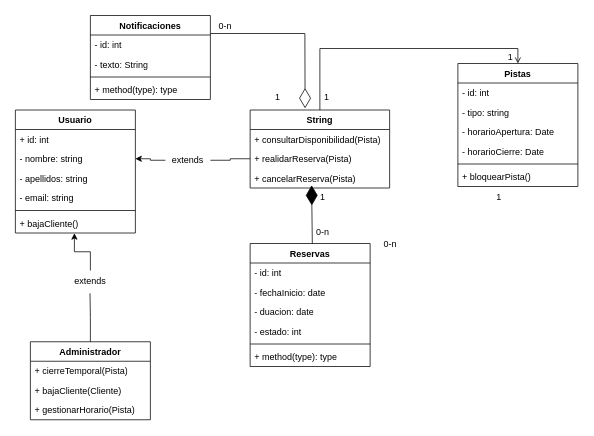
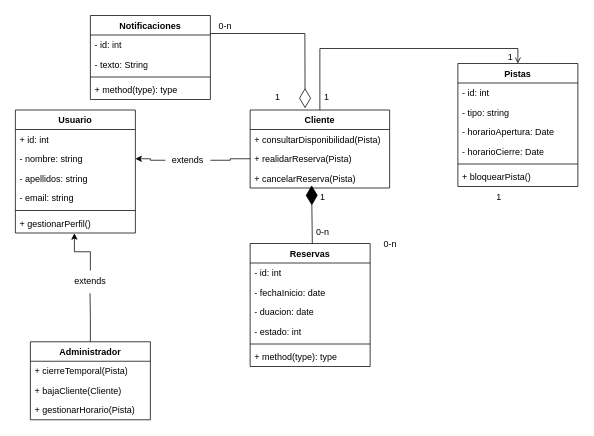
  <mxCell id="0" />
  <mxCell id="1" parent="0" />
  <mxCell id="2" value="Usuario" style="swimlane;fontStyle=1;align=center;verticalAlign=top;childLayout=stackLayout;horizontal=1;startSize=26;horizontalStack=0;resizeParent=1;resizeParentMax=0;resizeLast=0;collapsible=1;marginBottom=0;whiteSpace=wrap;html=1;" vertex="1" parent="1"><mxGeometry x="20" y="146" width="160" height="164" as="geometry" /></mxCell>
  <mxCell id="3" value="+ id: int&lt;div&gt;&lt;br&gt;&lt;/div&gt;" style="text;strokeColor=none;fillColor=none;align=left;verticalAlign=top;spacingLeft=4;spacingRight=4;overflow=hidden;rotatable=0;points=[[0,0.5],[1,0.5]];portConstraint=eastwest;whiteSpace=wrap;html=1;" vertex="1" parent="2"><mxGeometry y="26" width="160" height="26" as="geometry" /></mxCell>
  <mxCell id="4" value="- nombre: string" style="text;strokeColor=none;fillColor=none;align=left;verticalAlign=top;spacingLeft=4;spacingRight=4;overflow=hidden;rotatable=0;points=[[0,0.5],[1,0.5]];portConstraint=eastwest;whiteSpace=wrap;html=1;" vertex="1" parent="2"><mxGeometry y="52" width="160" height="26" as="geometry" /></mxCell>
  <mxCell id="5" value="- apellidos: string" style="text;strokeColor=none;fillColor=none;align=left;verticalAlign=top;spacingLeft=4;spacingRight=4;overflow=hidden;rotatable=0;points=[[0,0.5],[1,0.5]];portConstraint=eastwest;whiteSpace=wrap;html=1;" vertex="1" parent="2"><mxGeometry y="78" width="160" height="26" as="geometry" /></mxCell>
  <mxCell id="6" value="- email: string" style="text;strokeColor=none;fillColor=none;align=left;verticalAlign=top;spacingLeft=4;spacingRight=4;overflow=hidden;rotatable=0;points=[[0,0.5],[1,0.5]];portConstraint=eastwest;whiteSpace=wrap;html=1;" vertex="1" parent="2"><mxGeometry y="104" width="160" height="26" as="geometry" /></mxCell>
  <mxCell id="7" value="" style="line;strokeWidth=1;fillColor=none;align=left;verticalAlign=middle;spacingTop=-1;spacingLeft=3;spacingRight=3;rotatable=0;labelPosition=right;points=[];portConstraint=eastwest;strokeColor=inherit;" vertex="1" parent="2"><mxGeometry y="130" width="160" height="8" as="geometry" /></mxCell>
- <mxCell id="8" value="+ bajaCliente()" style="text;strokeColor=none;fillColor=none;align=left;verticalAlign=top;spacingLeft=4;spacingRight=4;overflow=hidden;rotatable=0;points=[[0,0.5],[1,0.5]];portConstraint=eastwest;whiteSpace=wrap;html=1;" vertex="1" parent="2"><mxGeometry y="138" width="160" height="26" as="geometry" /></mxCell>
+ <mxCell id="8" value="+ gestionarPerfil()" style="text;strokeColor=none;fillColor=none;align=left;verticalAlign=top;spacingLeft=4;spacingRight=4;overflow=hidden;rotatable=0;points=[[0,0.5],[1,0.5]];portConstraint=eastwest;whiteSpace=wrap;html=1;" vertex="1" parent="2"><mxGeometry y="138" width="160" height="26" as="geometry" /></mxCell>
  <mxCell id="9" value="Administrador" style="swimlane;fontStyle=1;align=center;verticalAlign=top;childLayout=stackLayout;horizontal=1;startSize=26;horizontalStack=0;resizeParent=1;resizeParentMax=0;resizeLast=0;collapsible=1;marginBottom=0;whiteSpace=wrap;html=1;" vertex="1" parent="1"><mxGeometry x="40" y="455" width="160" height="104" as="geometry" /></mxCell>
  <mxCell id="10" value="+ cierreTemporal(Pista)" style="text;strokeColor=none;fillColor=none;align=left;verticalAlign=top;spacingLeft=4;spacingRight=4;overflow=hidden;rotatable=0;points=[[0,0.5],[1,0.5]];portConstraint=eastwest;whiteSpace=wrap;html=1;" vertex="1" parent="9"><mxGeometry y="26" width="160" height="26" as="geometry" /></mxCell>
  <mxCell id="11" value="+ bajaCliente(Cliente)" style="text;strokeColor=none;fillColor=none;align=left;verticalAlign=top;spacingLeft=4;spacingRight=4;overflow=hidden;rotatable=0;points=[[0,0.5],[1,0.5]];portConstraint=eastwest;whiteSpace=wrap;html=1;" vertex="1" parent="9"><mxGeometry y="52" width="160" height="26" as="geometry" /></mxCell>
  <mxCell id="12" value="+ gestionarHorario(Pista)" style="text;strokeColor=none;fillColor=none;align=left;verticalAlign=top;spacingLeft=4;spacingRight=4;overflow=hidden;rotatable=0;points=[[0,0.5],[1,0.5]];portConstraint=eastwest;whiteSpace=wrap;html=1;" vertex="1" parent="9"><mxGeometry y="78" width="160" height="26" as="geometry" /></mxCell>
  <mxCell id="13" style="edgeStyle=orthogonalEdgeStyle;rounded=0;orthogonalLoop=1;jettySize=auto;html=1;exitX=0.5;exitY=0;exitDx=0;exitDy=0;entryX=0.5;entryY=0;entryDx=0;entryDy=0;endArrow=open;" edge="1" parent="1" source="14" target="18"><mxGeometry relative="1" as="geometry" /></mxCell>
- <mxCell id="14" value="String" style="swimlane;fontStyle=1;align=center;verticalAlign=top;childLayout=stackLayout;horizontal=1;startSize=26;horizontalStack=0;resizeParent=1;resizeParentMax=0;resizeLast=0;collapsible=1;marginBottom=0;whiteSpace=wrap;html=1;" vertex="1" parent="1"><mxGeometry x="333" y="146" width="186" height="104" as="geometry" /></mxCell>
+ <mxCell id="14" value="Cliente" style="swimlane;fontStyle=1;align=center;verticalAlign=top;childLayout=stackLayout;horizontal=1;startSize=26;horizontalStack=0;resizeParent=1;resizeParentMax=0;resizeLast=0;collapsible=1;marginBottom=0;whiteSpace=wrap;html=1;" vertex="1" parent="1"><mxGeometry x="333" y="146" width="186" height="104" as="geometry" /></mxCell>
  <mxCell id="15" value="+ consultarDisponibilidad(Pista)" style="text;strokeColor=none;fillColor=none;align=left;verticalAlign=top;spacingLeft=4;spacingRight=4;overflow=hidden;rotatable=0;points=[[0,0.5],[1,0.5]];portConstraint=eastwest;whiteSpace=wrap;html=1;" vertex="1" parent="14"><mxGeometry y="26" width="186" height="26" as="geometry" /></mxCell>
  <mxCell id="16" value="+ realidarReserva(Pista)" style="text;strokeColor=none;fillColor=none;align=left;verticalAlign=top;spacingLeft=4;spacingRight=4;overflow=hidden;rotatable=0;points=[[0,0.5],[1,0.5]];portConstraint=eastwest;whiteSpace=wrap;html=1;" vertex="1" parent="14"><mxGeometry y="52" width="186" height="26" as="geometry" /></mxCell>
  <mxCell id="17" value="+ cancelarReserva(Pista)" style="text;strokeColor=none;fillColor=none;align=left;verticalAlign=top;spacingLeft=4;spacingRight=4;overflow=hidden;rotatable=0;points=[[0,0.5],[1,0.5]];portConstraint=eastwest;whiteSpace=wrap;html=1;" vertex="1" parent="14"><mxGeometry y="78" width="186" height="26" as="geometry" /></mxCell>
  <mxCell id="18" value="Pistas" style="swimlane;fontStyle=1;align=center;verticalAlign=top;childLayout=stackLayout;horizontal=1;startSize=26;horizontalStack=0;resizeParent=1;resizeParentMax=0;resizeLast=0;collapsible=1;marginBottom=0;whiteSpace=wrap;html=1;" vertex="1" parent="1"><mxGeometry x="610" y="84" width="160" height="164" as="geometry" /></mxCell>
  <mxCell id="19" value="- id: int" style="text;strokeColor=none;fillColor=none;align=left;verticalAlign=top;spacingLeft=4;spacingRight=4;overflow=hidden;rotatable=0;points=[[0,0.5],[1,0.5]];portConstraint=eastwest;whiteSpace=wrap;html=1;" vertex="1" parent="18"><mxGeometry y="26" width="160" height="26" as="geometry" /></mxCell>
  <mxCell id="20" value="- tipo: string" style="text;strokeColor=none;fillColor=none;align=left;verticalAlign=top;spacingLeft=4;spacingRight=4;overflow=hidden;rotatable=0;points=[[0,0.5],[1,0.5]];portConstraint=eastwest;whiteSpace=wrap;html=1;" vertex="1" parent="18"><mxGeometry y="52" width="160" height="26" as="geometry" /></mxCell>
  <mxCell id="21" value="- horarioApertura: Date" style="text;strokeColor=none;fillColor=none;align=left;verticalAlign=top;spacingLeft=4;spacingRight=4;overflow=hidden;rotatable=0;points=[[0,0.5],[1,0.5]];portConstraint=eastwest;whiteSpace=wrap;html=1;" vertex="1" parent="18"><mxGeometry y="78" width="160" height="26" as="geometry" /></mxCell>
  <mxCell id="22" value="- horarioCierre: Date" style="text;strokeColor=none;fillColor=none;align=left;verticalAlign=top;spacingLeft=4;spacingRight=4;overflow=hidden;rotatable=0;points=[[0,0.5],[1,0.5]];portConstraint=eastwest;whiteSpace=wrap;html=1;" vertex="1" parent="18"><mxGeometry y="104" width="160" height="26" as="geometry" /></mxCell>
  <mxCell id="23" value="" style="line;strokeWidth=1;fillColor=none;align=left;verticalAlign=middle;spacingTop=-1;spacingLeft=3;spacingRight=3;rotatable=0;labelPosition=right;points=[];portConstraint=eastwest;strokeColor=inherit;" vertex="1" parent="18"><mxGeometry y="130" width="160" height="8" as="geometry" /></mxCell>
  <mxCell id="24" value="+ bloquearPista()" style="text;strokeColor=none;fillColor=none;align=left;verticalAlign=top;spacingLeft=4;spacingRight=4;overflow=hidden;rotatable=0;points=[[0,0.5],[1,0.5]];portConstraint=eastwest;whiteSpace=wrap;html=1;" vertex="1" parent="18"><mxGeometry y="138" width="160" height="26" as="geometry" /></mxCell>
  <mxCell id="25" value="Reservas" style="swimlane;fontStyle=1;align=center;verticalAlign=top;childLayout=stackLayout;horizontal=1;startSize=26;horizontalStack=0;resizeParent=1;resizeParentMax=0;resizeLast=0;collapsible=1;marginBottom=0;whiteSpace=wrap;html=1;" vertex="1" parent="1"><mxGeometry x="333" y="324" width="160" height="164" as="geometry" /></mxCell>
  <mxCell id="26" value="- id: int" style="text;strokeColor=none;fillColor=none;align=left;verticalAlign=top;spacingLeft=4;spacingRight=4;overflow=hidden;rotatable=0;points=[[0,0.5],[1,0.5]];portConstraint=eastwest;whiteSpace=wrap;html=1;" vertex="1" parent="25"><mxGeometry y="26" width="160" height="26" as="geometry" /></mxCell>
  <mxCell id="27" value="- fechaInicio: date" style="text;strokeColor=none;fillColor=none;align=left;verticalAlign=top;spacingLeft=4;spacingRight=4;overflow=hidden;rotatable=0;points=[[0,0.5],[1,0.5]];portConstraint=eastwest;whiteSpace=wrap;html=1;" vertex="1" parent="25"><mxGeometry y="52" width="160" height="26" as="geometry" /></mxCell>
  <mxCell id="28" value="- duacion: date" style="text;strokeColor=none;fillColor=none;align=left;verticalAlign=top;spacingLeft=4;spacingRight=4;overflow=hidden;rotatable=0;points=[[0,0.5],[1,0.5]];portConstraint=eastwest;whiteSpace=wrap;html=1;" vertex="1" parent="25"><mxGeometry y="78" width="160" height="26" as="geometry" /></mxCell>
  <mxCell id="29" value="- estado: int" style="text;strokeColor=none;fillColor=none;align=left;verticalAlign=top;spacingLeft=4;spacingRight=4;overflow=hidden;rotatable=0;points=[[0,0.5],[1,0.5]];portConstraint=eastwest;whiteSpace=wrap;html=1;" vertex="1" parent="25"><mxGeometry y="104" width="160" height="26" as="geometry" /></mxCell>
  <mxCell id="30" value="" style="line;strokeWidth=1;fillColor=none;align=left;verticalAlign=middle;spacingTop=-1;spacingLeft=3;spacingRight=3;rotatable=0;labelPosition=right;points=[];portConstraint=eastwest;strokeColor=inherit;" vertex="1" parent="25"><mxGeometry y="130" width="160" height="8" as="geometry" /></mxCell>
  <mxCell id="31" value="+ method(type): type" style="text;strokeColor=none;fillColor=none;align=left;verticalAlign=top;spacingLeft=4;spacingRight=4;overflow=hidden;rotatable=0;points=[[0,0.5],[1,0.5]];portConstraint=eastwest;whiteSpace=wrap;html=1;" vertex="1" parent="25"><mxGeometry y="138" width="160" height="26" as="geometry" /></mxCell>
  <mxCell id="32" value="Notificaciones" style="swimlane;fontStyle=1;align=center;verticalAlign=top;childLayout=stackLayout;horizontal=1;startSize=26;horizontalStack=0;resizeParent=1;resizeParentMax=0;resizeLast=0;collapsible=1;marginBottom=0;whiteSpace=wrap;html=1;" vertex="1" parent="1"><mxGeometry x="120" y="20" width="160" height="112" as="geometry" /></mxCell>
  <mxCell id="33" value="- id: int&amp;nbsp;" style="text;strokeColor=none;fillColor=none;align=left;verticalAlign=top;spacingLeft=4;spacingRight=4;overflow=hidden;rotatable=0;points=[[0,0.5],[1,0.5]];portConstraint=eastwest;whiteSpace=wrap;html=1;" vertex="1" parent="32"><mxGeometry y="26" width="160" height="26" as="geometry" /></mxCell>
  <mxCell id="34" value="- texto: String" style="text;strokeColor=none;fillColor=none;align=left;verticalAlign=top;spacingLeft=4;spacingRight=4;overflow=hidden;rotatable=0;points=[[0,0.5],[1,0.5]];portConstraint=eastwest;whiteSpace=wrap;html=1;" vertex="1" parent="32"><mxGeometry y="52" width="160" height="26" as="geometry" /></mxCell>
  <mxCell id="35" value="" style="line;strokeWidth=1;fillColor=none;align=left;verticalAlign=middle;spacingTop=-1;spacingLeft=3;spacingRight=3;rotatable=0;labelPosition=right;points=[];portConstraint=eastwest;strokeColor=inherit;" vertex="1" parent="32"><mxGeometry y="78" width="160" height="8" as="geometry" /></mxCell>
  <mxCell id="36" value="+ method(type): type" style="text;strokeColor=none;fillColor=none;align=left;verticalAlign=top;spacingLeft=4;spacingRight=4;overflow=hidden;rotatable=0;points=[[0,0.5],[1,0.5]];portConstraint=eastwest;whiteSpace=wrap;html=1;" vertex="1" parent="32"><mxGeometry y="86" width="160" height="26" as="geometry" /></mxCell>
  <mxCell id="37" style="edgeStyle=orthogonalEdgeStyle;rounded=0;orthogonalLoop=1;jettySize=auto;html=1;exitX=0;exitY=0.5;exitDx=0;exitDy=0;entryX=1;entryY=0.5;entryDx=0;entryDy=0;" edge="1" parent="1" source="52" target="4"><mxGeometry relative="1" as="geometry" /></mxCell>
  <mxCell id="38" value="1" style="text;html=1;align=center;verticalAlign=middle;resizable=0;points=[];autosize=1;strokeColor=none;fillColor=none;" vertex="1" parent="1"><mxGeometry x="420" y="114" width="30" height="30" as="geometry" /></mxCell>
  <mxCell id="39" value="1" style="text;html=1;align=center;verticalAlign=middle;resizable=0;points=[];autosize=1;strokeColor=none;fillColor=none;" vertex="1" parent="1"><mxGeometry x="665" y="61" width="30" height="30" as="geometry" /></mxCell>
  <mxCell id="40" value="" style="endArrow=diamondThin;endFill=0;endSize=24;html=1;rounded=0;entryX=0.394;entryY=-0.022;entryDx=0;entryDy=0;entryPerimeter=0;" edge="1" parent="1" target="14"><mxGeometry width="160" relative="1" as="geometry"><mxPoint x="280" y="44" as="sourcePoint" /><mxPoint x="440" y="44" as="targetPoint" /><Array as="points"><mxPoint x="406" y="44" /></Array></mxGeometry></mxCell>
  <mxCell id="41" value="" style="endArrow=diamondThin;endFill=1;endSize=24;html=1;rounded=0;exitX=0.5;exitY=0;exitDx=0;exitDy=0;entryX=0.495;entryY=0.936;entryDx=0;entryDy=0;entryPerimeter=0;" edge="1" parent="1"><mxGeometry width="160" relative="1" as="geometry"><mxPoint x="415.93" y="324" as="sourcePoint" /><mxPoint x="415" y="246.336" as="targetPoint" /></mxGeometry></mxCell>
  <mxCell id="42" value="0-n" style="text;html=1;align=center;verticalAlign=middle;whiteSpace=wrap;rounded=0;" vertex="1" parent="1"><mxGeometry x="400" y="294" width="60" height="30" as="geometry" /></mxCell>
  <mxCell id="43" value="1" style="text;html=1;align=center;verticalAlign=middle;whiteSpace=wrap;rounded=0;" vertex="1" parent="1"><mxGeometry x="400" y="248" width="60" height="30" as="geometry" /></mxCell>
  <mxCell id="44" value="0-n" style="text;html=1;align=center;verticalAlign=middle;whiteSpace=wrap;rounded=0;" vertex="1" parent="1"><mxGeometry x="270" y="20" width="60" height="30" as="geometry" /></mxCell>
  <mxCell id="45" value="1" style="text;html=1;align=center;verticalAlign=middle;whiteSpace=wrap;rounded=0;" vertex="1" parent="1"><mxGeometry x="340" y="114" width="60" height="30" as="geometry" /></mxCell>
  <mxCell id="46" value="0-n" style="text;html=1;align=center;verticalAlign=middle;whiteSpace=wrap;rounded=0;" vertex="1" parent="1"><mxGeometry x="490" y="310" width="60" height="30" as="geometry" /></mxCell>
  <mxCell id="47" value="1" style="text;html=1;align=center;verticalAlign=middle;whiteSpace=wrap;rounded=0;" vertex="1" parent="1"><mxGeometry x="635" y="248" width="60" height="30" as="geometry" /></mxCell>
  <mxCell id="48" style="edgeStyle=orthogonalEdgeStyle;rounded=0;orthogonalLoop=1;jettySize=auto;html=1;entryX=0.492;entryY=1.013;entryDx=0;entryDy=0;entryPerimeter=0;" edge="1" parent="1" source="50" target="8"><mxGeometry relative="1" as="geometry" /></mxCell>
  <mxCell id="49" value="" style="edgeStyle=orthogonalEdgeStyle;rounded=0;orthogonalLoop=1;jettySize=auto;html=1;entryX=0.492;entryY=1.013;entryDx=0;entryDy=0;entryPerimeter=0;endArrow=none;startFill=0;" edge="1" parent="1" source="9" target="50"><mxGeometry relative="1" as="geometry"><mxPoint x="130" y="403" as="sourcePoint" /><mxPoint x="129" y="310" as="targetPoint" /></mxGeometry></mxCell>
  <mxCell id="50" value="extends" style="text;html=1;align=center;verticalAlign=middle;whiteSpace=wrap;rounded=0;" vertex="1" parent="1"><mxGeometry x="90" y="360" width="60" height="30" as="geometry" /></mxCell>
  <mxCell id="51" value="" style="edgeStyle=orthogonalEdgeStyle;rounded=0;orthogonalLoop=1;jettySize=auto;html=1;exitX=0;exitY=0.5;exitDx=0;exitDy=0;entryX=1;entryY=0.5;entryDx=0;entryDy=0;endArrow=none;startFill=0;" edge="1" parent="1" source="16" target="52"><mxGeometry relative="1" as="geometry"><mxPoint x="320" y="205" as="sourcePoint" /><mxPoint x="200" y="211" as="targetPoint" /></mxGeometry></mxCell>
  <mxCell id="52" value="extends" style="text;html=1;align=center;verticalAlign=middle;whiteSpace=wrap;rounded=0;" vertex="1" parent="1"><mxGeometry x="220" y="198" width="60" height="30" as="geometry" /></mxCell>
